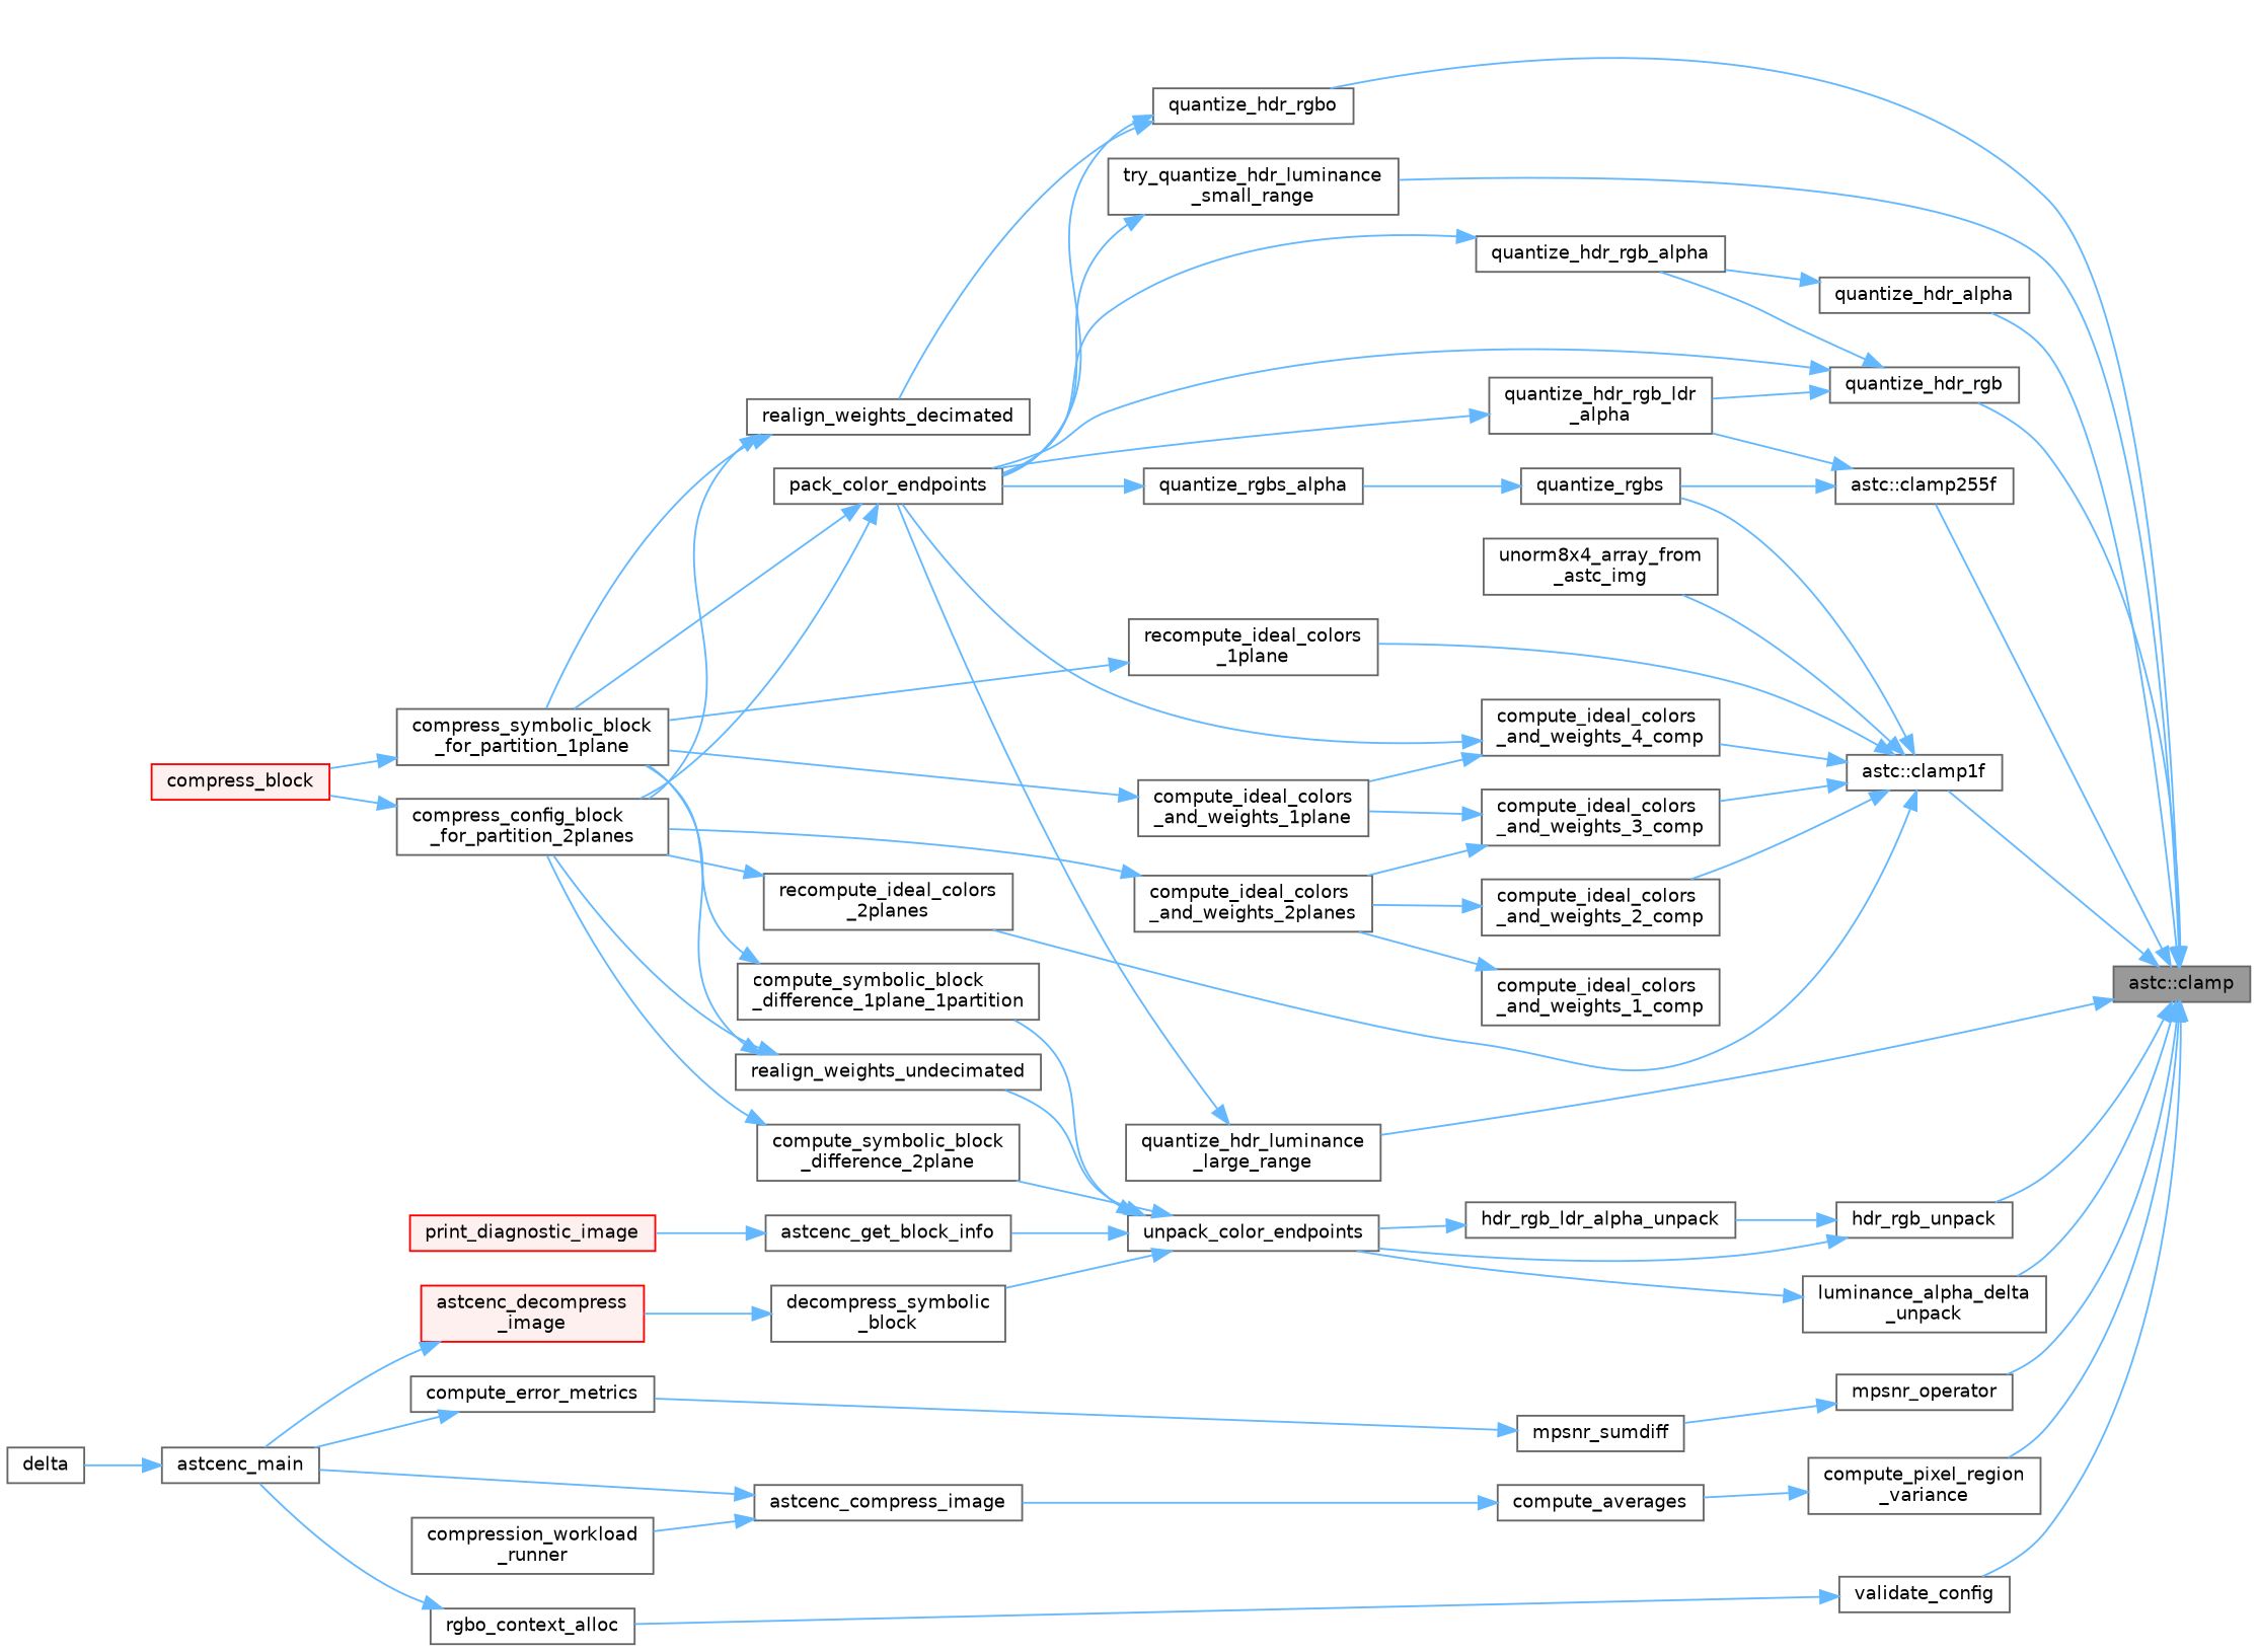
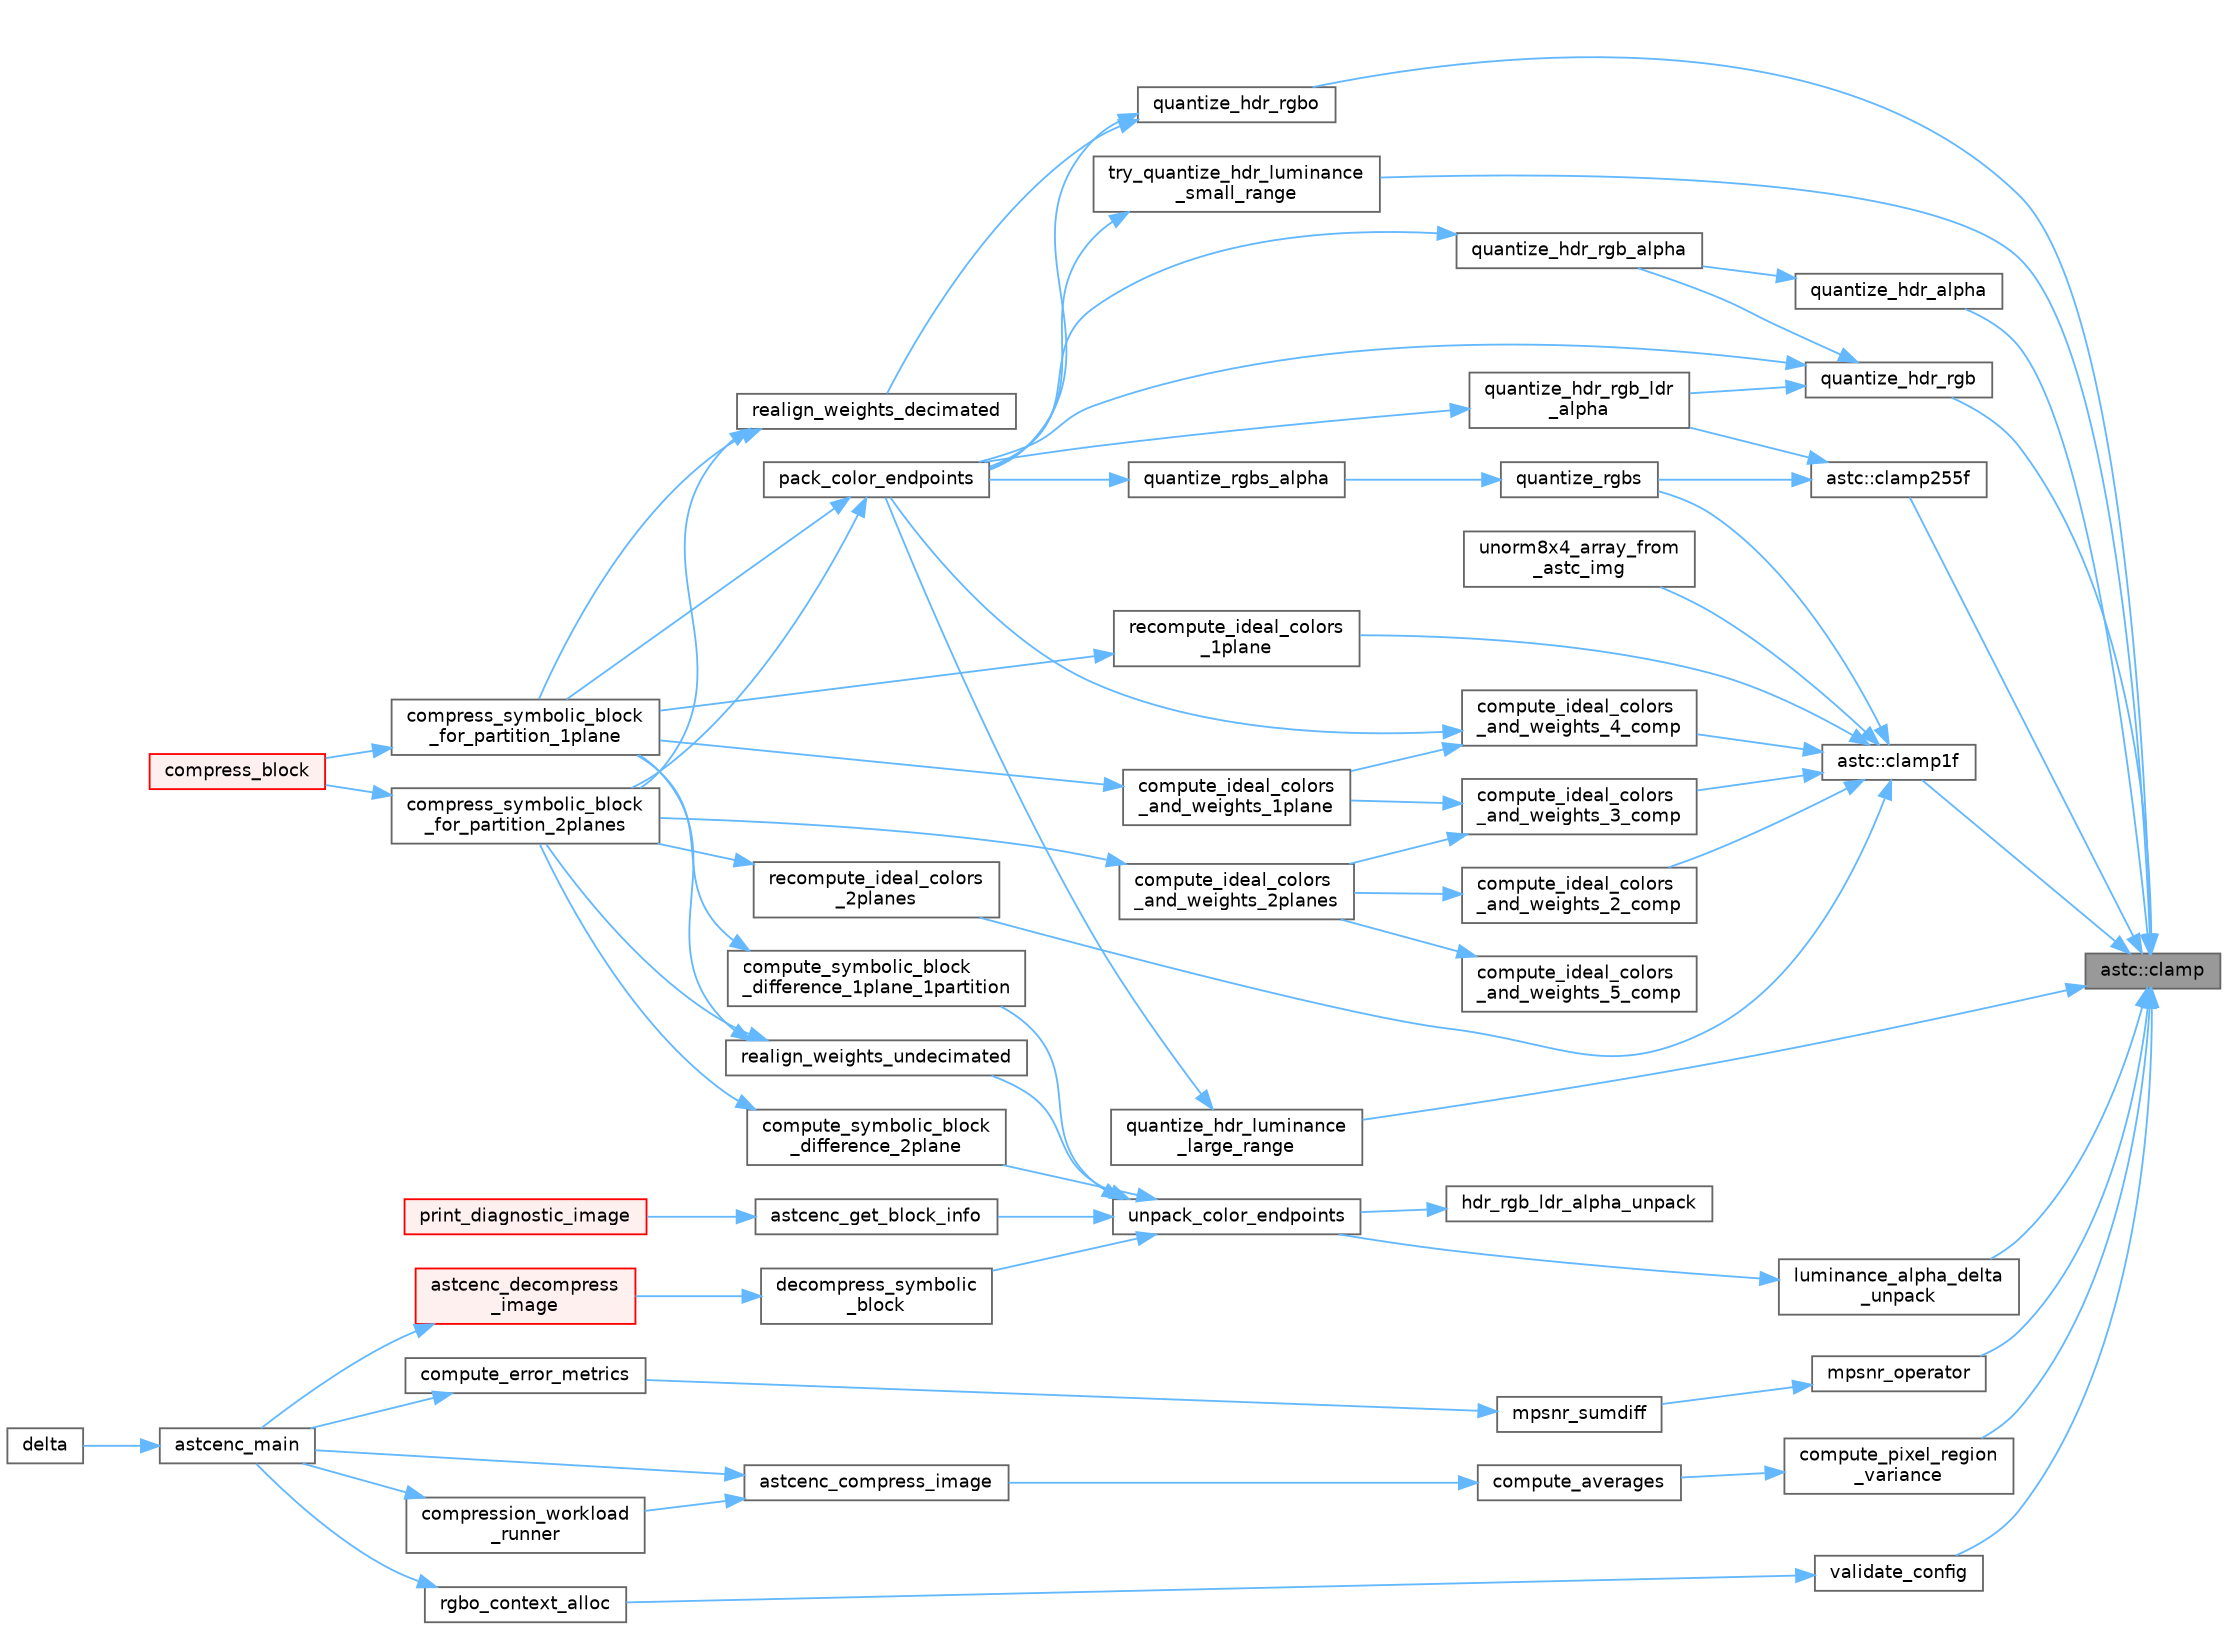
  digraph {
    rankdir=RL
    node [color=grey40 fillcolor=white fontname=Helvetica fontsize=10 shape=box style=filled]
    edge [color=steelblue1 dir=back fontname=Helvetica fontsize=10 labelfontname=Helvetica labelfontsize=10 style=solid]
    n1 [color=gray40 fillcolor=grey60 fontcolor=black height=0.2 label="astc::clamp" width=0.4]
    n2 [height=0.2 label="astc::clamp1f" width=0.4]
    n3 [height=0.2 label="astc::clamp255f" width=0.4]
    n4 [height=0.2 label="compute_pixel_region\l_variance" width=0.4]
-   n5 [height=0.2 label=hdr_rgb_unpack width=0.4]
    n6 [height=0.2 label="luminance_alpha_delta\l_unpack" width=0.4]
    n7 [height=0.2 label=mpsnr_operator width=0.4]
    n8 [height=0.2 label=quantize_hdr_alpha width=0.4]
    n9 [height=0.2 label="quantize_hdr_luminance\l_large_range" width=0.4]
    n10 [height=0.2 label=quantize_hdr_rgb width=0.4]
    n11 [height=0.2 label=quantize_hdr_rgbo width=0.4]
    n12 [height=0.2 label="try_quantize_hdr_luminance\l_small_range" width=0.4]
    n13 [height=0.2 label=validate_config width=0.4]
    n14 [height=0.2 label=quantize_rgbs width=0.4]
    n15 [height=0.2 label="compute_ideal_colors\l_and_weights_2_comp" width=0.4]
    n16 [height=0.2 label="compute_ideal_colors\l_and_weights_3_comp" width=0.4]
    n17 [height=0.2 label="compute_ideal_colors\l_and_weights_4_comp" width=0.4]
    n18 [height=0.2 label="recompute_ideal_colors\l_1plane" width=0.4]
    n19 [height=0.2 label="recompute_ideal_colors\l_2planes" width=0.4]
    n20 [height=0.2 label="unorm8x4_array_from\l_astc_img" width=0.4]
    n21 [height=0.2 label=quantize_rgbs_alpha width=0.4]
    n22 [height=0.2 label="quantize_hdr_rgb_ldr\l_alpha" width=0.4]
    n23 [height=0.2 label=compute_averages width=0.4]
    n24 [height=0.2 label=unpack_color_endpoints width=0.4]
    n25 [height=0.2 label=hdr_rgb_ldr_alpha_unpack width=0.4]
    n26 [height=0.2 label=mpsnr_sumdiff width=0.4]
    n27 [height=0.2 label=quantize_hdr_rgb_alpha width=0.4]
    n28 [height=0.2 label=pack_color_endpoints width=0.4]
    n29 [height=0.2 label=realign_weights_decimated width=0.4]
    n30 [height=0.2 label=rgbo_context_alloc width=0.4]
-   n31 [height=0.2 label="compute_ideal_colors\l_and_weights_1_comp" width=0.4]
+   n31 [height=0.2 label="compute_ideal_colors\l_and_weights_5_comp" width=0.4]
    n32 [height=0.2 label="compute_ideal_colors\l_and_weights_2planes" width=0.4]
    n33 [height=0.2 label="compute_ideal_colors\l_and_weights_1plane" width=0.4]
    n34 [height=0.2 label="compress_symbolic_block\l_for_partition_1plane" width=0.4]
-   n35 [height=0.2 label="compress_config_block\l_for_partition_2planes" width=0.4]
+   n35 [height=0.2 label="compress_symbolic_block\l_for_partition_2planes" width=0.4]
    n36 [color=red fillcolor="#FFF0F0" height=0.2 label=compress_block width=0.4]
    n37 [height=0.2 label=astcenc_compress_image width=0.4]
    n38 [height=0.2 label=astcenc_main width=0.4]
    n39 [height=0.2 label="compression_workload\l_runner" width=0.4]
    n40 [height=0.2 label=delta width=0.4]
    n41 [height=0.2 label=astcenc_get_block_info width=0.4]
    n42 [height=0.2 label="compute_symbolic_block\l_difference_1plane_1partition" width=0.4]
    n43 [height=0.2 label="compute_symbolic_block\l_difference_2plane" width=0.4]
    n44 [height=0.2 label="decompress_symbolic\l_block" width=0.4]
    n45 [height=0.2 label=realign_weights_undecimated width=0.4]
    n46 [color=red fillcolor="#FFF0F0" height=0.2 label=print_diagnostic_image width=0.4]
    n47 [color=red fillcolor="#FFF0F0" height=0.2 label="astcenc_decompress\l_image" width=0.4]
    n48 [height=0.2 label=compute_error_metrics width=0.4]
    n1 -> n2
    n1 -> n3
    n1 -> n4
-   n1 -> n5
    n1 -> n6
    n1 -> n7
    n1 -> n8
    n1 -> n9
    n1 -> n10
    n1 -> n11
    n1 -> n12
    n1 -> n13
    n2 -> n14
    n2 -> n15
    n2 -> n16
    n2 -> n17
    n2 -> n18
    n2 -> n19
    n2 -> n20
    n3 -> n14
    n3 -> n22
    n4 -> n23
-   n5 -> n24
-   n5 -> n25
    n6 -> n24
    n7 -> n26
    n8 -> n27
    n9 -> n28
    n10 -> n22
    n10 -> n27
    n10 -> n28
    n11 -> n28
    n11 -> n29
    n12 -> n28
    n13 -> n30
    n14 -> n21
    n15 -> n32
    n16 -> n32
    n16 -> n33
    n17 -> n28
    n17 -> n33
    n18 -> n34
    n19 -> n35
    n21 -> n28
    n22 -> n28
    n23 -> n37
    n24 -> n41
    n24 -> n42
    n24 -> n43
    n24 -> n44
    n24 -> n45
    n25 -> n24
    n26 -> n48
    n27 -> n28
    n28 -> n34
    n28 -> n35
    n29 -> n34
    n29 -> n35
    n30 -> n38
    n31 -> n32
    n32 -> n35
    n33 -> n34
    n34 -> n36
    n35 -> n36
    n37 -> n38
    n37 -> n39
    n38 -> n40
+   n39 -> n38
    n41 -> n46
    n42 -> n34
    n43 -> n35
    n44 -> n47
    n45 -> n34
    n45 -> n35
    n47 -> n38
    n48 -> n38
  }
